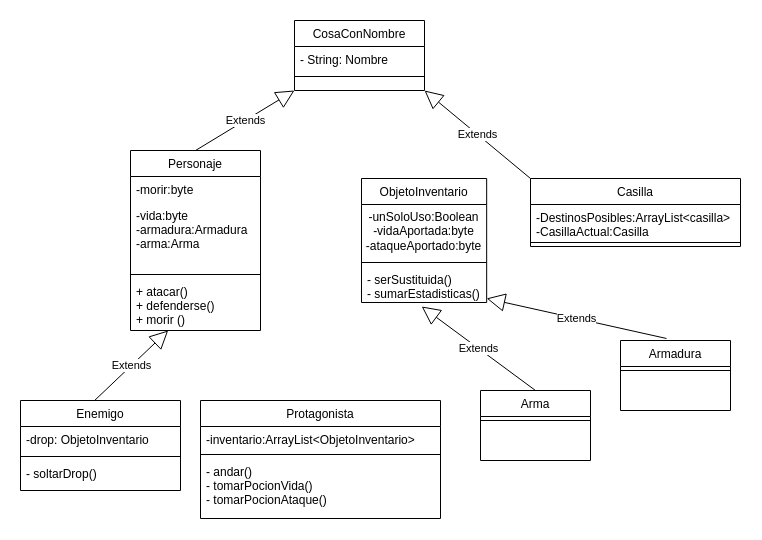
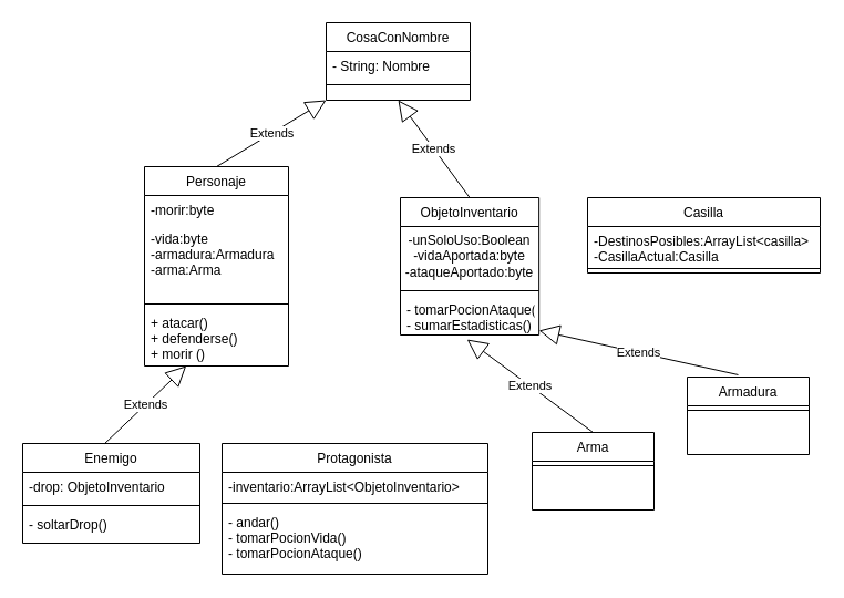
  <mxCell id="0" />
  <mxCell id="1" parent="0" />
  <mxCell id="2" value="Personaje" style="swimlane;fontStyle=0;align=center;verticalAlign=top;childLayout=stackLayout;horizontal=1;startSize=26;horizontalStack=0;resizeParent=1;resizeLast=0;collapsible=1;marginBottom=0;rounded=0;shadow=0;strokeWidth=1;" parent="1" vertex="1"><mxGeometry x="130" y="150" width="130" height="180" as="geometry"><mxRectangle x="230" y="140" width="160" height="26" as="alternateBounds" /></mxGeometry></mxCell>
  <mxCell id="3" value="-morir:byte" style="text;align=left;verticalAlign=top;spacingLeft=4;spacingRight=4;overflow=hidden;rotatable=0;points=[[0,0.5],[1,0.5]];portConstraint=eastwest;rounded=0;shadow=0;html=0;" parent="2" vertex="1"><mxGeometry y="26" width="130" height="26" as="geometry" /></mxCell>
  <mxCell id="4" value="-vida:byte&#10;-armadura:Armadura&#10;-arma:Arma&#10;" style="text;align=left;verticalAlign=top;spacingLeft=4;spacingRight=4;overflow=hidden;rotatable=0;points=[[0,0.5],[1,0.5]];portConstraint=eastwest;rounded=0;shadow=0;html=0;" parent="2" vertex="1"><mxGeometry y="52" width="130" height="68" as="geometry" /></mxCell>
  <mxCell id="5" value="" style="line;html=1;strokeWidth=1;align=left;verticalAlign=middle;spacingTop=-1;spacingLeft=3;spacingRight=3;rotatable=0;labelPosition=right;points=[];portConstraint=eastwest;" parent="2" vertex="1"><mxGeometry y="120" width="130" height="8" as="geometry" /></mxCell>
  <mxCell id="6" value="+ atacar()&#10;+ defenderse()&#10;+ morir ()" style="text;align=left;verticalAlign=top;spacingLeft=4;spacingRight=4;overflow=hidden;rotatable=0;points=[[0,0.5],[1,0.5]];portConstraint=eastwest;" parent="2" vertex="1"><mxGeometry y="128" width="130" height="52" as="geometry" /></mxCell>
  <mxCell id="7" value="Enemigo&#10;" style="swimlane;fontStyle=0;align=center;verticalAlign=top;childLayout=stackLayout;horizontal=1;startSize=26;horizontalStack=0;resizeParent=1;resizeLast=0;collapsible=1;marginBottom=0;rounded=0;shadow=0;strokeWidth=1;" parent="1" vertex="1"><mxGeometry x="20" y="400" width="160" height="90" as="geometry"><mxRectangle x="230" y="140" width="160" height="26" as="alternateBounds" /></mxGeometry></mxCell>
  <mxCell id="8" value="-drop: ObjetoInventario" style="text;align=left;verticalAlign=top;spacingLeft=4;spacingRight=4;overflow=hidden;rotatable=0;points=[[0,0.5],[1,0.5]];portConstraint=eastwest;rounded=0;shadow=0;html=0;" parent="7" vertex="1"><mxGeometry y="26" width="160" height="26" as="geometry" /></mxCell>
  <mxCell id="9" value="" style="line;html=1;strokeWidth=1;align=left;verticalAlign=middle;spacingTop=-1;spacingLeft=3;spacingRight=3;rotatable=0;labelPosition=right;points=[];portConstraint=eastwest;" parent="7" vertex="1"><mxGeometry y="52" width="160" height="8" as="geometry" /></mxCell>
  <mxCell id="10" value="- soltarDrop()" style="text;align=left;verticalAlign=top;spacingLeft=4;spacingRight=4;overflow=hidden;rotatable=0;points=[[0,0.5],[1,0.5]];portConstraint=eastwest;" parent="7" vertex="1"><mxGeometry y="60" width="160" height="30" as="geometry" /></mxCell>
  <mxCell id="11" value="Arma" style="swimlane;fontStyle=0;align=center;verticalAlign=top;childLayout=stackLayout;horizontal=1;startSize=26;horizontalStack=0;resizeParent=1;resizeLast=0;collapsible=1;marginBottom=0;rounded=0;shadow=0;strokeWidth=1;" parent="1" vertex="1"><mxGeometry x="480" y="390" width="110" height="70" as="geometry"><mxRectangle x="230" y="140" width="160" height="26" as="alternateBounds" /></mxGeometry></mxCell>
  <mxCell id="12" value="" style="line;html=1;strokeWidth=1;align=left;verticalAlign=middle;spacingTop=-1;spacingLeft=3;spacingRight=3;rotatable=0;labelPosition=right;points=[];portConstraint=eastwest;" parent="11" vertex="1"><mxGeometry y="26" width="110" height="8" as="geometry" /></mxCell>
  <mxCell id="13" value="ObjetoInventario" style="swimlane;fontStyle=0;align=center;verticalAlign=top;childLayout=stackLayout;horizontal=1;startSize=26;horizontalStack=0;resizeParent=1;resizeLast=0;collapsible=1;marginBottom=0;rounded=0;shadow=0;strokeWidth=1;" parent="1" vertex="1"><mxGeometry x="361" y="178" width="125.16" height="124" as="geometry"><mxRectangle x="230" y="140" width="160" height="26" as="alternateBounds" /></mxGeometry></mxCell>
  <mxCell id="14" value="-unSoloUso:Boolean&lt;br&gt;-vidaAportada:byte&lt;br&gt;-ataqueAportado:byte" style="text;html=1;strokeColor=none;fillColor=none;align=center;verticalAlign=middle;whiteSpace=wrap;rounded=0;" parent="13" vertex="1"><mxGeometry y="26" width="125.16" height="54" as="geometry" /></mxCell>
  <mxCell id="15" value="" style="line;html=1;strokeWidth=1;align=left;verticalAlign=middle;spacingTop=-1;spacingLeft=3;spacingRight=3;rotatable=0;labelPosition=right;points=[];portConstraint=eastwest;" parent="13" vertex="1"><mxGeometry y="80" width="125.16" height="8" as="geometry" /></mxCell>
- <mxCell id="16" value="- serSustituida()&#10;- sumarEstadisticas()" style="text;align=left;verticalAlign=top;spacingLeft=4;spacingRight=4;overflow=hidden;rotatable=0;points=[[0,0.5],[1,0.5]];portConstraint=eastwest;" parent="13" vertex="1"><mxGeometry y="88" width="125.16" height="36" as="geometry" /></mxCell>
+ <mxCell id="16" value="- tomarPocionAtaque()&#10;- sumarEstadisticas()" style="text;align=left;verticalAlign=top;spacingLeft=4;spacingRight=4;overflow=hidden;rotatable=0;points=[[0,0.5],[1,0.5]];portConstraint=eastwest;" parent="13" vertex="1"><mxGeometry y="88" width="125.16" height="36" as="geometry" /></mxCell>
  <mxCell id="17" value="Armadura" style="swimlane;fontStyle=0;align=center;verticalAlign=top;childLayout=stackLayout;horizontal=1;startSize=26;horizontalStack=0;resizeParent=1;resizeLast=0;collapsible=1;marginBottom=0;rounded=0;shadow=0;strokeWidth=1;" parent="1" vertex="1"><mxGeometry x="620" y="340" width="110" height="70" as="geometry"><mxRectangle x="230" y="140" width="160" height="26" as="alternateBounds" /></mxGeometry></mxCell>
  <mxCell id="18" value="" style="line;html=1;strokeWidth=1;align=left;verticalAlign=middle;spacingTop=-1;spacingLeft=3;spacingRight=3;rotatable=0;labelPosition=right;points=[];portConstraint=eastwest;" parent="17" vertex="1"><mxGeometry y="26" width="110" height="8" as="geometry" /></mxCell>
  <mxCell id="19" value="Protagonista" style="swimlane;fontStyle=0;align=center;verticalAlign=top;childLayout=stackLayout;horizontal=1;startSize=26;horizontalStack=0;resizeParent=1;resizeLast=0;collapsible=1;marginBottom=0;rounded=0;shadow=0;strokeWidth=1;" parent="1" vertex="1"><mxGeometry x="200" y="400" width="240" height="118" as="geometry"><mxRectangle x="230" y="140" width="160" height="26" as="alternateBounds" /></mxGeometry></mxCell>
  <mxCell id="20" value="-inventario:ArrayList&lt;ObjetoInventario&gt;&#10;" style="text;align=left;verticalAlign=top;spacingLeft=4;spacingRight=4;overflow=hidden;rotatable=0;points=[[0,0.5],[1,0.5]];portConstraint=eastwest;rounded=0;shadow=0;html=0;" parent="19" vertex="1"><mxGeometry y="26" width="240" height="24" as="geometry" /></mxCell>
  <mxCell id="21" value="" style="line;html=1;strokeWidth=1;align=left;verticalAlign=middle;spacingTop=-1;spacingLeft=3;spacingRight=3;rotatable=0;labelPosition=right;points=[];portConstraint=eastwest;" parent="19" vertex="1"><mxGeometry y="50" width="240" height="8" as="geometry" /></mxCell>
  <mxCell id="22" value="- andar()&#10;- tomarPocionVida()&#10;- tomarPocionAtaque()" style="text;align=left;verticalAlign=top;spacingLeft=4;spacingRight=4;overflow=hidden;rotatable=0;points=[[0,0.5],[1,0.5]];portConstraint=eastwest;" parent="19" vertex="1"><mxGeometry y="58" width="240" height="60" as="geometry" /></mxCell>
  <mxCell id="23" value="Extends" style="endArrow=block;endSize=16;endFill=0;html=1;exitX=0.5;exitY=0;exitDx=0;exitDy=0;entryX=0.481;entryY=1.111;entryDx=0;entryDy=0;entryPerimeter=0;" parent="1" source="11" target="16" edge="1"><mxGeometry width="160" relative="1" as="geometry"><mxPoint x="530" y="848.99" as="sourcePoint" /><mxPoint x="574.047" y="609.998" as="targetPoint" /></mxGeometry></mxCell>
  <mxCell id="24" value="Extends" style="endArrow=block;endSize=16;endFill=0;html=1;exitX=0.418;exitY=-0.029;exitDx=0;exitDy=0;exitPerimeter=0;" parent="1" source="17" target="16" edge="1"><mxGeometry width="160" relative="1" as="geometry"><mxPoint x="395" y="930" as="sourcePoint" /><mxPoint x="530" y="630" as="targetPoint" /></mxGeometry></mxCell>
  <mxCell id="25" value="Extends" style="endArrow=block;endSize=16;endFill=0;html=1;exitX=0.463;exitY=0;exitDx=0;exitDy=0;exitPerimeter=0;" parent="1" source="7" target="6" edge="1"><mxGeometry width="160" relative="1" as="geometry"><mxPoint x="425" y="960" as="sourcePoint" /><mxPoint x="469.047" y="721.008" as="targetPoint" /></mxGeometry></mxCell>
  <mxCell id="26" value="CosaConNombre" style="swimlane;fontStyle=0;align=center;verticalAlign=top;childLayout=stackLayout;horizontal=1;startSize=26;horizontalStack=0;resizeParent=1;resizeLast=0;collapsible=1;marginBottom=0;rounded=0;shadow=0;strokeWidth=1;" parent="1" vertex="1"><mxGeometry x="294" y="20" width="130" height="70" as="geometry"><mxRectangle x="230" y="140" width="160" height="26" as="alternateBounds" /></mxGeometry></mxCell>
  <mxCell id="27" value="- String: Nombre" style="text;align=left;verticalAlign=top;spacingLeft=4;spacingRight=4;overflow=hidden;rotatable=0;points=[[0,0.5],[1,0.5]];portConstraint=eastwest;rounded=0;shadow=0;html=0;" parent="26" vertex="1"><mxGeometry y="26" width="130" height="26" as="geometry" /></mxCell>
  <mxCell id="28" value="" style="line;html=1;strokeWidth=1;align=left;verticalAlign=middle;spacingTop=-1;spacingLeft=3;spacingRight=3;rotatable=0;labelPosition=right;points=[];portConstraint=eastwest;" parent="26" vertex="1"><mxGeometry y="52" width="130" height="8" as="geometry" /></mxCell>
+ <mxCell id="29" value="Extends" style="endArrow=block;endSize=16;endFill=0;html=1;exitX=0.5;exitY=0;exitDx=0;exitDy=0;entryX=0.5;entryY=1;entryDx=0;entryDy=0;" parent="1" source="13" target="26" edge="1"><mxGeometry width="160" relative="1" as="geometry"><mxPoint x="300" y="411.298" as="sourcePoint" /><mxPoint x="195.9" y="340.988" as="targetPoint" /></mxGeometry></mxCell>
  <mxCell id="30" value="Extends" style="endArrow=block;endSize=16;endFill=0;html=1;exitX=0.5;exitY=0;exitDx=0;exitDy=0;entryX=0;entryY=1;entryDx=0;entryDy=0;" parent="1" source="2" target="26" edge="1"><mxGeometry width="160" relative="1" as="geometry"><mxPoint x="310" y="421.298" as="sourcePoint" /><mxPoint x="205.9" y="350.988" as="targetPoint" /></mxGeometry></mxCell>
  <mxCell id="31" value="Casilla" style="swimlane;fontStyle=0;align=center;verticalAlign=top;childLayout=stackLayout;horizontal=1;startSize=26;horizontalStack=0;resizeParent=1;resizeLast=0;collapsible=1;marginBottom=0;rounded=0;shadow=0;strokeWidth=1;" parent="1" vertex="1"><mxGeometry x="530" y="178" width="210" height="68" as="geometry"><mxRectangle x="230" y="140" width="160" height="26" as="alternateBounds" /></mxGeometry></mxCell>
  <mxCell id="32" value="-DestinosPosibles:ArrayList&lt;casilla&gt;&#10;-CasillaActual:Casilla" style="text;align=left;verticalAlign=top;spacingLeft=4;spacingRight=4;overflow=hidden;rotatable=0;points=[[0,0.5],[1,0.5]];portConstraint=eastwest;rounded=0;shadow=0;html=0;" parent="31" vertex="1"><mxGeometry y="26" width="210" height="34" as="geometry" /></mxCell>
  <mxCell id="33" value="" style="line;html=1;strokeWidth=1;align=left;verticalAlign=middle;spacingTop=-1;spacingLeft=3;spacingRight=3;rotatable=0;labelPosition=right;points=[];portConstraint=eastwest;" parent="31" vertex="1"><mxGeometry y="60" width="210" height="8" as="geometry" /></mxCell>
- <mxCell id="34" value="Extends" style="endArrow=block;endSize=16;endFill=0;html=1;exitX=0;exitY=0;exitDx=0;exitDy=0;entryX=1;entryY=1;entryDx=0;entryDy=0;" parent="1" source="31" target="26" edge="1"><mxGeometry width="160" relative="1" as="geometry"><mxPoint x="567.29" y="158" as="sourcePoint" /><mxPoint x="502.71" y="70" as="targetPoint" /></mxGeometry></mxCell>
